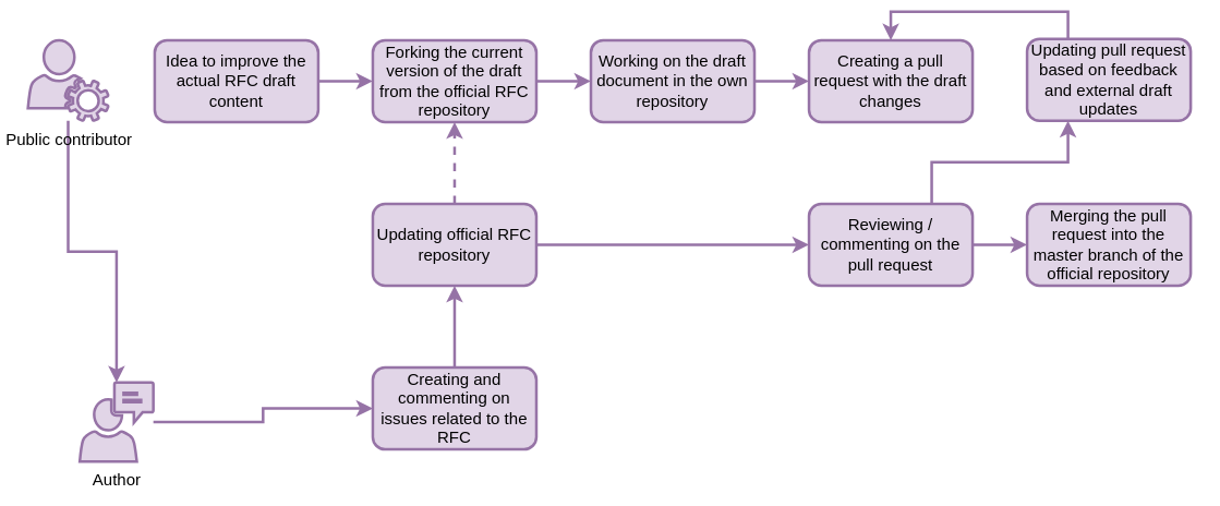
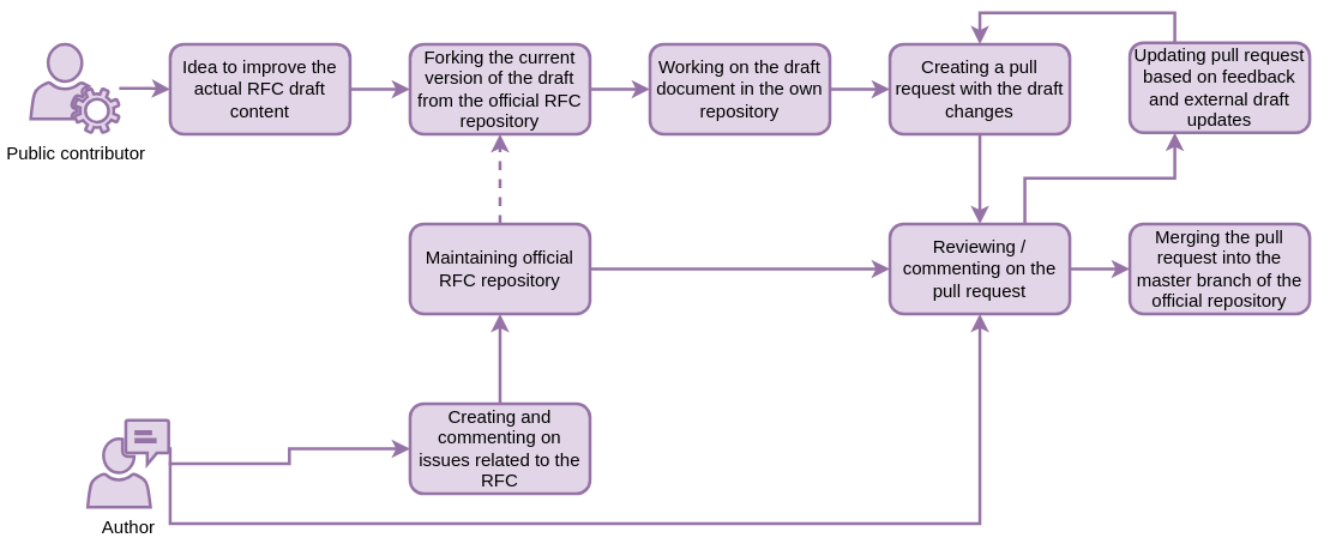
  <mxCell id="0" />
  <mxCell id="1" parent="0" />
- <mxCell id="2" style="edgeStyle=orthogonalEdgeStyle;rounded=0;orthogonalLoop=1;jettySize=auto;html=1;strokeWidth=2;fillColor=#e1d5e7;strokeColor=#9673a6;" parent="1" source="3" target="23" edge="1"><mxGeometry relative="1" as="geometry" /></mxCell>
+ <mxCell id="2" style="edgeStyle=orthogonalEdgeStyle;rounded=0;orthogonalLoop=1;jettySize=auto;html=1;strokeWidth=2;fillColor=#e1d5e7;strokeColor=#9673a6;" parent="1" source="3" target="5" edge="1"><mxGeometry relative="1" as="geometry" /></mxCell>
  <mxCell id="3" value="Public contributor" style="pointerEvents=1;shadow=0;dashed=0;html=1;strokeColor=#9673a6;fillColor=#e1d5e7;labelPosition=center;verticalLabelPosition=bottom;verticalAlign=top;outlineConnect=0;align=center;shape=mxgraph.office.users.user_services;strokeWidth=2;" parent="1" vertex="1"><mxGeometry x="20" y="21" width="59" height="59" as="geometry" /></mxCell>
  <mxCell id="4" style="edgeStyle=orthogonalEdgeStyle;rounded=0;orthogonalLoop=1;jettySize=auto;html=1;entryX=0;entryY=0.5;entryDx=0;entryDy=0;strokeWidth=2;fillColor=#e1d5e7;strokeColor=#9673a6;" parent="1" source="5" target="7" edge="1"><mxGeometry relative="1" as="geometry" /></mxCell>
  <mxCell id="5" value="Idea to improve the actual RFC draft content" style="rounded=1;whiteSpace=wrap;html=1;fillColor=#e1d5e7;strokeColor=#9673a6;strokeWidth=2;" parent="1" vertex="1"><mxGeometry x="113" y="21" width="120" height="60" as="geometry" /></mxCell>
  <mxCell id="6" style="edgeStyle=orthogonalEdgeStyle;rounded=0;orthogonalLoop=1;jettySize=auto;html=1;strokeWidth=2;fillColor=#e1d5e7;strokeColor=#9673a6;" parent="1" source="7" target="12" edge="1"><mxGeometry relative="1" as="geometry" /></mxCell>
  <mxCell id="7" value="Forking the current version of the draft from the official RFC repository" style="rounded=1;whiteSpace=wrap;html=1;strokeWidth=2;fillColor=#e1d5e7;strokeColor=#9673a6;" parent="1" vertex="1"><mxGeometry x="273" y="21" width="120" height="60" as="geometry" /></mxCell>
  <mxCell id="8" style="edgeStyle=orthogonalEdgeStyle;rounded=0;orthogonalLoop=1;jettySize=auto;html=1;entryX=0.5;entryY=1;entryDx=0;entryDy=0;strokeWidth=2;dashed=1;fillColor=#e1d5e7;strokeColor=#9673a6;" parent="1" source="10" target="7" edge="1"><mxGeometry relative="1" as="geometry" /></mxCell>
  <mxCell id="9" style="edgeStyle=orthogonalEdgeStyle;rounded=0;orthogonalLoop=1;jettySize=auto;html=1;entryX=0;entryY=0.5;entryDx=0;entryDy=0;strokeWidth=2;dashed=0;fillColor=#e1d5e7;strokeColor=#9673a6;" parent="1" source="10" target="17" edge="1"><mxGeometry relative="1" as="geometry" /></mxCell>
- <mxCell id="10" value="Updating official RFC repository" style="rounded=1;whiteSpace=wrap;html=1;strokeWidth=2;fillColor=#e1d5e7;strokeColor=#9673a6;" parent="1" vertex="1"><mxGeometry x="273" y="141" width="120" height="60" as="geometry" /></mxCell>
+ <mxCell id="10" value="Maintaining official RFC repository" style="rounded=1;whiteSpace=wrap;html=1;strokeWidth=2;fillColor=#e1d5e7;strokeColor=#9673a6;" parent="1" vertex="1"><mxGeometry x="273" y="141" width="120" height="60" as="geometry" /></mxCell>
  <mxCell id="11" style="edgeStyle=orthogonalEdgeStyle;rounded=0;orthogonalLoop=1;jettySize=auto;html=1;entryX=0;entryY=0.5;entryDx=0;entryDy=0;strokeWidth=2;fillColor=#e1d5e7;strokeColor=#9673a6;" parent="1" source="12" target="14" edge="1"><mxGeometry relative="1" as="geometry" /></mxCell>
  <mxCell id="12" value="Working on the draft document in the own repository" style="rounded=1;whiteSpace=wrap;html=1;strokeWidth=2;fillColor=#e1d5e7;strokeColor=#9673a6;" parent="1" vertex="1"><mxGeometry x="433" y="21" width="120" height="60" as="geometry" /></mxCell>
+ <mxCell id="13" style="edgeStyle=orthogonalEdgeStyle;rounded=0;orthogonalLoop=1;jettySize=auto;html=1;entryX=0.5;entryY=0;entryDx=0;entryDy=0;strokeWidth=2;fillColor=#e1d5e7;strokeColor=#9673a6;" parent="1" source="14" target="17" edge="1"><mxGeometry relative="1" as="geometry" /></mxCell>
  <mxCell id="14" value="Creating a pull request with the draft changes" style="rounded=1;whiteSpace=wrap;html=1;strokeWidth=2;fillColor=#e1d5e7;strokeColor=#9673a6;" parent="1" vertex="1"><mxGeometry x="593" y="21" width="120" height="60" as="geometry" /></mxCell>
  <mxCell id="15" style="edgeStyle=orthogonalEdgeStyle;rounded=0;orthogonalLoop=1;jettySize=auto;html=1;entryX=0;entryY=0.5;entryDx=0;entryDy=0;strokeWidth=2;fillColor=#e1d5e7;strokeColor=#9673a6;" parent="1" source="17" target="20" edge="1"><mxGeometry relative="1" as="geometry" /></mxCell>
  <mxCell id="16" style="edgeStyle=orthogonalEdgeStyle;rounded=0;orthogonalLoop=1;jettySize=auto;html=1;exitX=0.75;exitY=0;exitDx=0;exitDy=0;entryX=0.25;entryY=1;entryDx=0;entryDy=0;strokeWidth=2;fillColor=#e1d5e7;strokeColor=#9673a6;" parent="1" source="17" target="19" edge="1"><mxGeometry relative="1" as="geometry" /></mxCell>
  <mxCell id="17" value="Reviewing / commenting on the pull request" style="rounded=1;whiteSpace=wrap;html=1;strokeWidth=2;fillColor=#e1d5e7;strokeColor=#9673a6;" parent="1" vertex="1"><mxGeometry x="593" y="141" width="120" height="60" as="geometry" /></mxCell>
  <mxCell id="18" style="edgeStyle=orthogonalEdgeStyle;rounded=0;orthogonalLoop=1;jettySize=auto;html=1;exitX=0.25;exitY=0;exitDx=0;exitDy=0;entryX=0.5;entryY=0;entryDx=0;entryDy=0;strokeWidth=2;fillColor=#e1d5e7;strokeColor=#9673a6;" parent="1" source="19" target="14" edge="1"><mxGeometry relative="1" as="geometry" /></mxCell>
  <mxCell id="19" value="Updating pull request based on feedback and external draft updates" style="rounded=1;whiteSpace=wrap;html=1;strokeWidth=2;fillColor=#e1d5e7;strokeColor=#9673a6;" parent="1" vertex="1"><mxGeometry x="753" y="20" width="120" height="60" as="geometry" /></mxCell>
  <mxCell id="20" value="Merging the pull request into the master branch of the official repository" style="rounded=1;whiteSpace=wrap;html=1;strokeWidth=2;fillColor=#e1d5e7;strokeColor=#9673a6;" parent="1" vertex="1"><mxGeometry x="753" y="141" width="120" height="60" as="geometry" /></mxCell>
  <mxCell id="21" style="edgeStyle=orthogonalEdgeStyle;rounded=0;orthogonalLoop=1;jettySize=auto;html=1;entryX=0;entryY=0.5;entryDx=0;entryDy=0;strokeWidth=2;fillColor=#e1d5e7;strokeColor=#9673a6;" parent="1" source="23" target="25" edge="1"><mxGeometry relative="1" as="geometry" /></mxCell>
+ <mxCell id="22" style="edgeStyle=orthogonalEdgeStyle;rounded=0;orthogonalLoop=1;jettySize=auto;html=1;entryX=0.5;entryY=1;entryDx=0;entryDy=0;strokeWidth=2;fillColor=#e1d5e7;strokeColor=#9673a6;" parent="1" source="23" target="17" edge="1"><mxGeometry relative="1" as="geometry"><Array as="points"><mxPoint x="113" y="291" /><mxPoint x="113" y="341" /><mxPoint x="653" y="341" /></Array></mxGeometry></mxCell>
  <mxCell id="23" value="Author" style="pointerEvents=1;shadow=0;dashed=0;html=1;strokeColor=#9673a6;fillColor=#e1d5e7;labelPosition=center;verticalLabelPosition=bottom;verticalAlign=top;outlineConnect=0;align=center;shape=mxgraph.office.users.communications;strokeWidth=2;" parent="1" vertex="1"><mxGeometry x="58" y="272" width="54" height="58" as="geometry" /></mxCell>
  <mxCell id="24" style="edgeStyle=orthogonalEdgeStyle;rounded=0;orthogonalLoop=1;jettySize=auto;html=1;entryX=0.5;entryY=1;entryDx=0;entryDy=0;strokeWidth=2;fillColor=#e1d5e7;strokeColor=#9673a6;" parent="1" source="25" target="10" edge="1"><mxGeometry relative="1" as="geometry" /></mxCell>
  <mxCell id="25" value="Creating and commenting on issues related to the RFC" style="rounded=1;whiteSpace=wrap;html=1;strokeWidth=2;fillColor=#e1d5e7;strokeColor=#9673a6;" parent="1" vertex="1"><mxGeometry x="273" y="261" width="120" height="60" as="geometry" /></mxCell>
